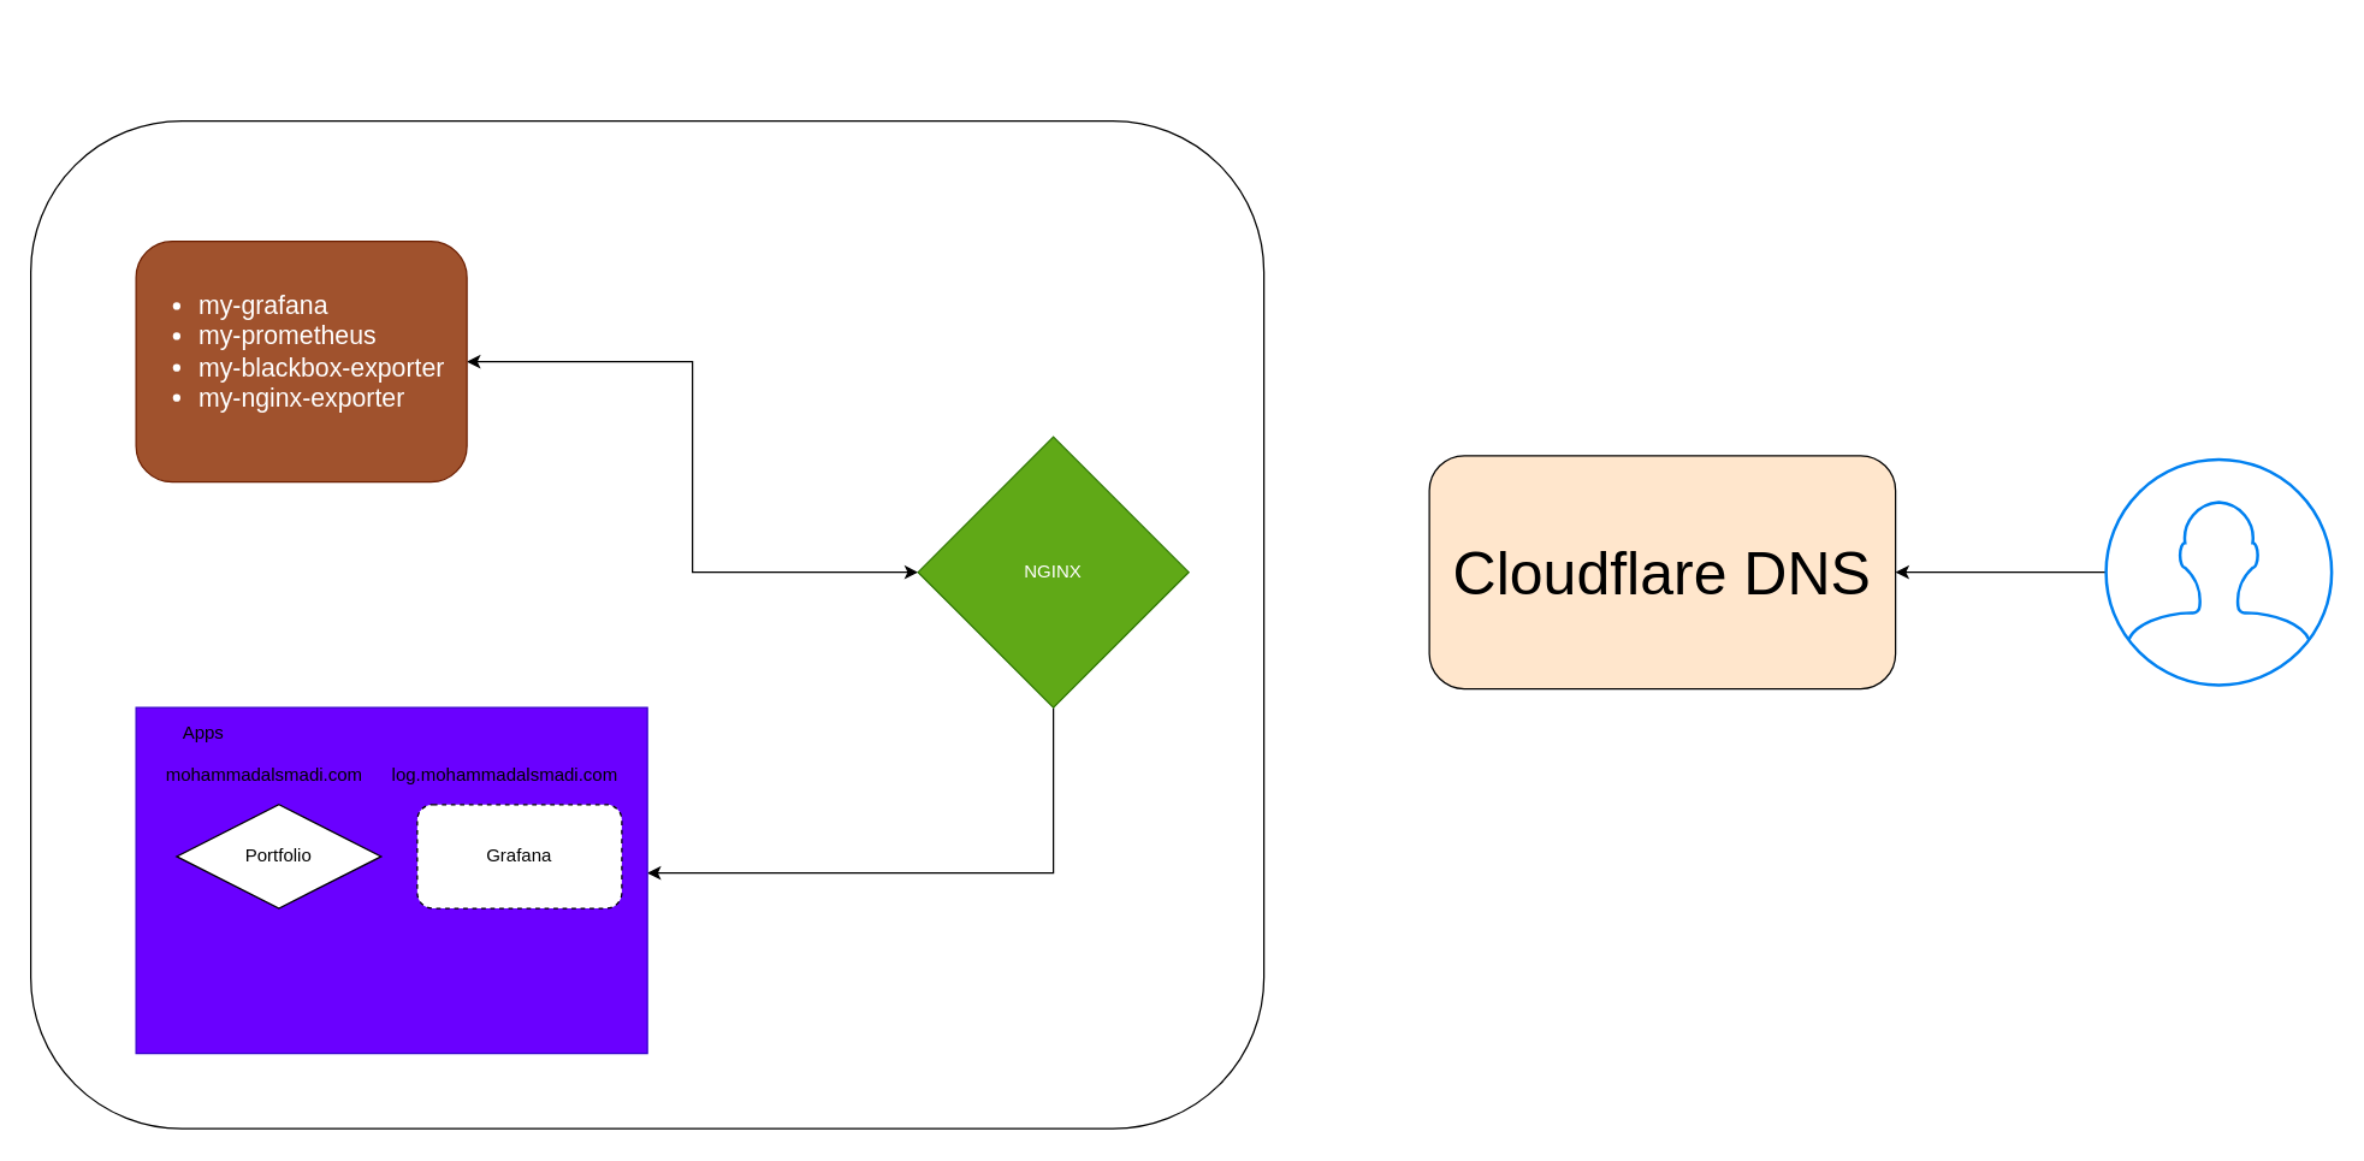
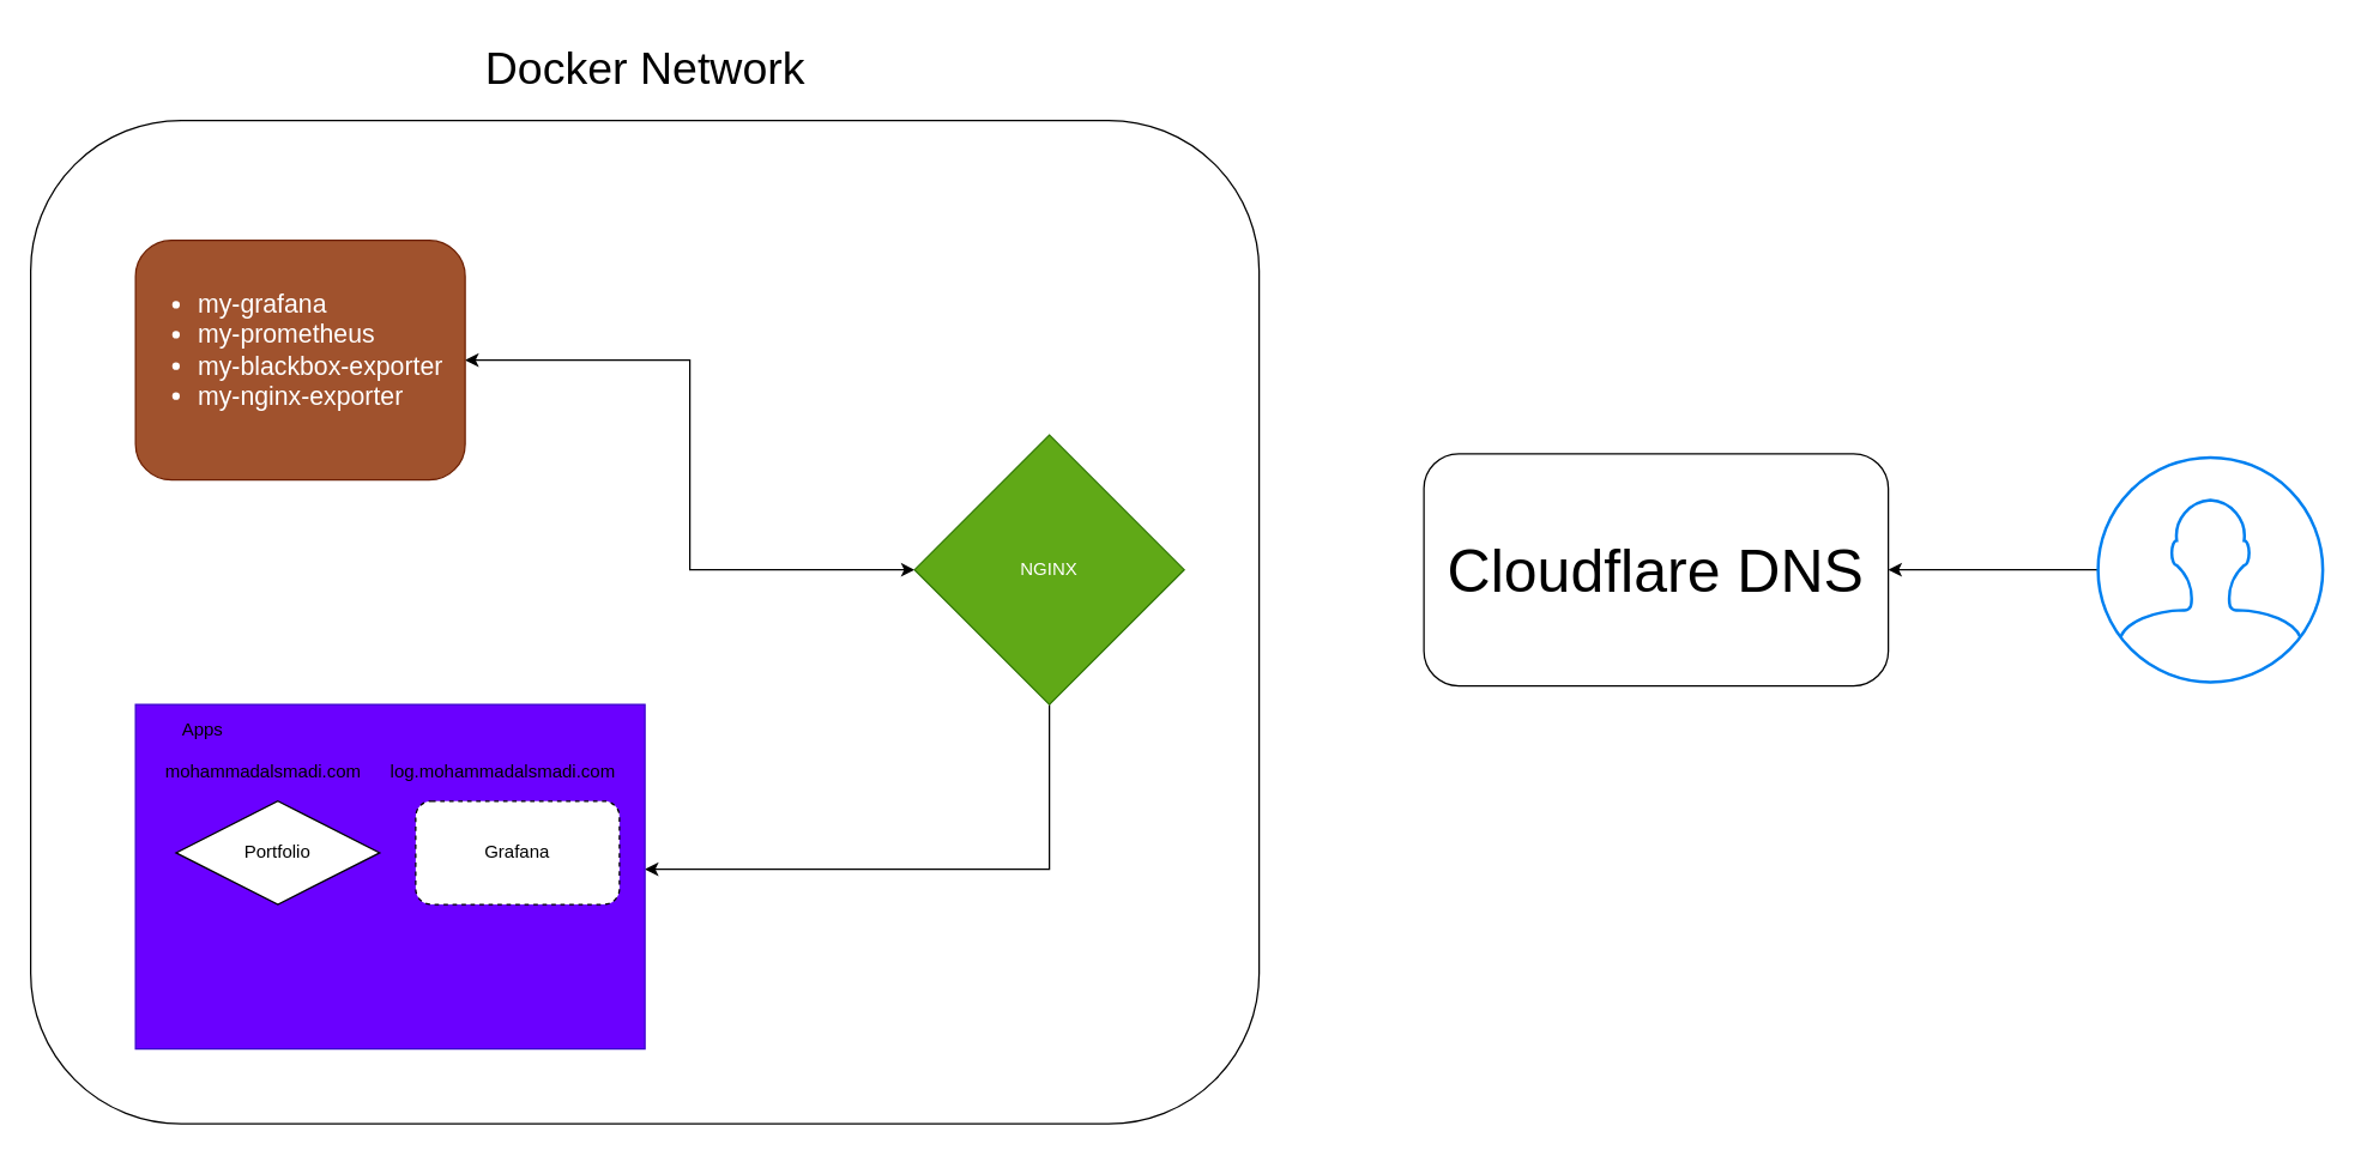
  <mxCell id="0" />
  <mxCell id="1" parent="0" />
  <mxCell id="2" value="" style="rounded=1;whiteSpace=wrap;html=1;" vertex="1" parent="1"><mxGeometry x="20" y="80" width="820" height="670" as="geometry" /></mxCell>
- <mxCell id="3" value="&lt;font style=&quot;font-size: 40px;&quot;&gt;Cloudflare DNS&lt;/font&gt;" style="rounded=1;whiteSpace=wrap;html=1;fillColor=#ffe6cc;" parent="1" vertex="1"><mxGeometry x="950" y="302.5" width="310" height="155" as="geometry" /></mxCell>
+ <mxCell id="3" value="&lt;font style=&quot;font-size: 40px;&quot;&gt;Cloudflare DNS&lt;/font&gt;" style="rounded=1;whiteSpace=wrap;html=1;" parent="1" vertex="1"><mxGeometry x="950" y="302.5" width="310" height="155" as="geometry" /></mxCell>
+ <mxCell id="4" value="Docker Network" style="text;html=1;align=center;verticalAlign=middle;resizable=0;points=[];autosize=1;strokeColor=none;fillColor=none;fontSize=30;" vertex="1" parent="1"><mxGeometry x="310" y="20" width="240" height="50" as="geometry" /></mxCell>
  <mxCell id="5" style="edgeStyle=orthogonalEdgeStyle;rounded=0;orthogonalLoop=1;jettySize=auto;html=1;startArrow=classic;startFill=1;" edge="1" parent="1" source="19" target="7"><mxGeometry relative="1" as="geometry" /></mxCell>
  <mxCell id="6" style="edgeStyle=orthogonalEdgeStyle;rounded=0;orthogonalLoop=1;jettySize=auto;html=1;" edge="1" parent="1" source="7"><mxGeometry relative="1" as="geometry"><mxPoint x="430" y="580" as="targetPoint" /><Array as="points"><mxPoint x="700" y="580" /></Array></mxGeometry></mxCell>
  <mxCell id="7" value="NGINX" style="rhombus;whiteSpace=wrap;html=1;fillColor=#60a917;fontColor=#ffffff;strokeColor=#2D7600;" vertex="1" parent="1"><mxGeometry x="610" y="290" width="180" height="180" as="geometry" /></mxCell>
  <mxCell id="8" value="" style="group;fillColor=#6a00ff;fontColor=#ffffff;strokeColor=#3700CC;" vertex="1" connectable="0" parent="1"><mxGeometry x="90" y="470" width="340.003" height="230" as="geometry" /></mxCell>
  <mxCell id="9" value="Apps" style="text;html=1;strokeColor=none;fillColor=none;align=center;verticalAlign=middle;whiteSpace=wrap;rounded=0;" vertex="1" parent="8"><mxGeometry x="11.333" width="68" height="34.5" as="geometry" /></mxCell>
  <mxCell id="10" value="" style="group" vertex="1" connectable="0" parent="8"><mxGeometry x="10.003" y="30" width="170" height="103.5" as="geometry" /></mxCell>
  <mxCell id="11" value="Portfolio" style="rhombus;whiteSpace=wrap;html=1;" parent="10" vertex="1"><mxGeometry x="17" y="34.5" width="136" height="69" as="geometry" /></mxCell>
  <mxCell id="12" value="mohammadalsmadi.com" style="text;html=1;align=center;verticalAlign=middle;resizable=0;points=[];autosize=1;strokeColor=none;fillColor=none;" vertex="1" parent="10"><mxGeometry width="150" height="30" as="geometry" /></mxCell>
  <mxCell id="13" value="" style="group" vertex="1" connectable="0" parent="8"><mxGeometry x="170.003" y="30" width="170" height="103.5" as="geometry" /></mxCell>
  <mxCell id="14" value="Grafana" style="rounded=1;whiteSpace=wrap;html=1;dashed=1;" vertex="1" parent="13"><mxGeometry x="17" y="34.5" width="136" height="69" as="geometry" /></mxCell>
  <mxCell id="15" value="log.mohammadalsmadi.com" style="text;html=1;align=center;verticalAlign=middle;resizable=0;points=[];autosize=1;strokeColor=none;fillColor=none;" vertex="1" parent="13"><mxGeometry x="-10" width="170" height="30" as="geometry" /></mxCell>
  <mxCell id="16" style="edgeStyle=orthogonalEdgeStyle;rounded=0;orthogonalLoop=1;jettySize=auto;html=1;" edge="1" parent="1" source="17" target="3"><mxGeometry relative="1" as="geometry" /></mxCell>
  <mxCell id="17" value="" style="html=1;verticalLabelPosition=bottom;align=center;labelBackgroundColor=#ffffff;verticalAlign=top;strokeWidth=2;strokeColor=#0080F0;shadow=0;dashed=0;shape=mxgraph.ios7.icons.user;" vertex="1" parent="1"><mxGeometry x="1400" y="305" width="150" height="150" as="geometry" /></mxCell>
  <mxCell id="18" value="" style="group" vertex="1" connectable="0" parent="1"><mxGeometry x="90" y="130" width="220" height="190" as="geometry" /></mxCell>
  <mxCell id="19" value="&lt;ul style=&quot;font-size: 17px;&quot;&gt;&lt;li style=&quot;font-size: 17px;&quot;&gt;my-grafana&lt;/li&gt;&lt;li style=&quot;font-size: 17px;&quot;&gt;my-prometheus&lt;/li&gt;&lt;li style=&quot;font-size: 17px;&quot;&gt;my-blackbox-exporter&lt;/li&gt;&lt;li style=&quot;font-size: 17px;&quot;&gt;my-nginx-exporter&lt;/li&gt;&lt;/ul&gt;" style="rounded=1;whiteSpace=wrap;html=1;align=left;verticalAlign=top;spacingLeft=0;spacingTop=10;fontSize=17;fillColor=#a0522d;fontColor=#ffffff;strokeColor=#6D1F00;" vertex="1" parent="18"><mxGeometry y="30" width="220" height="160" as="geometry" /></mxCell>
